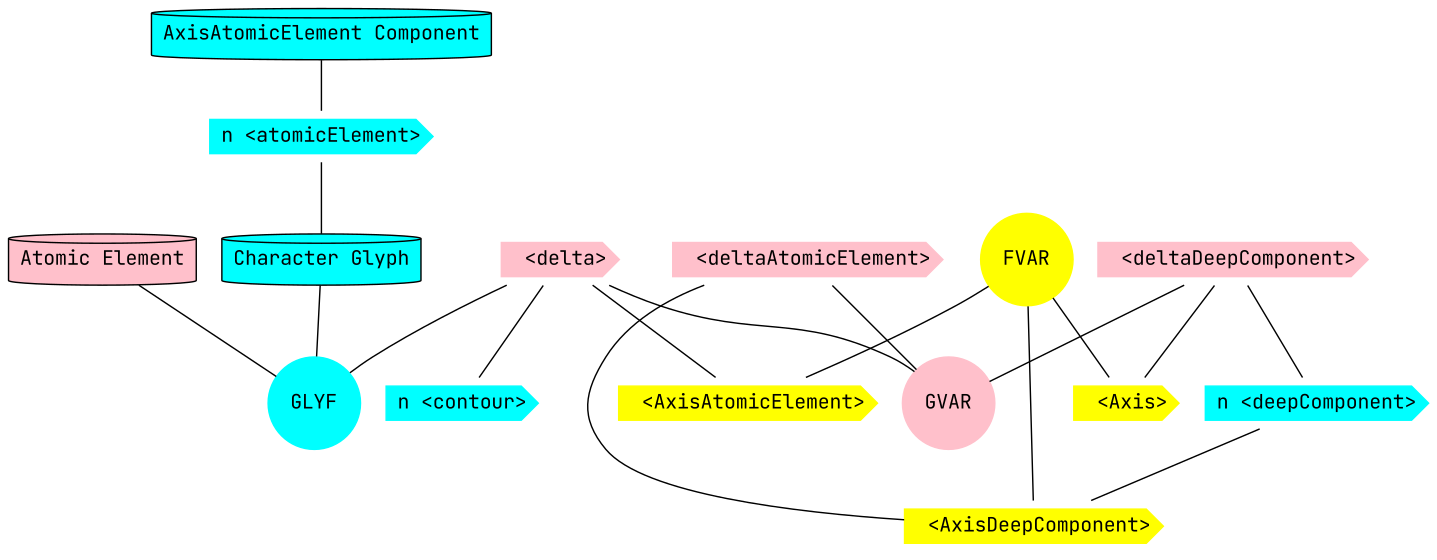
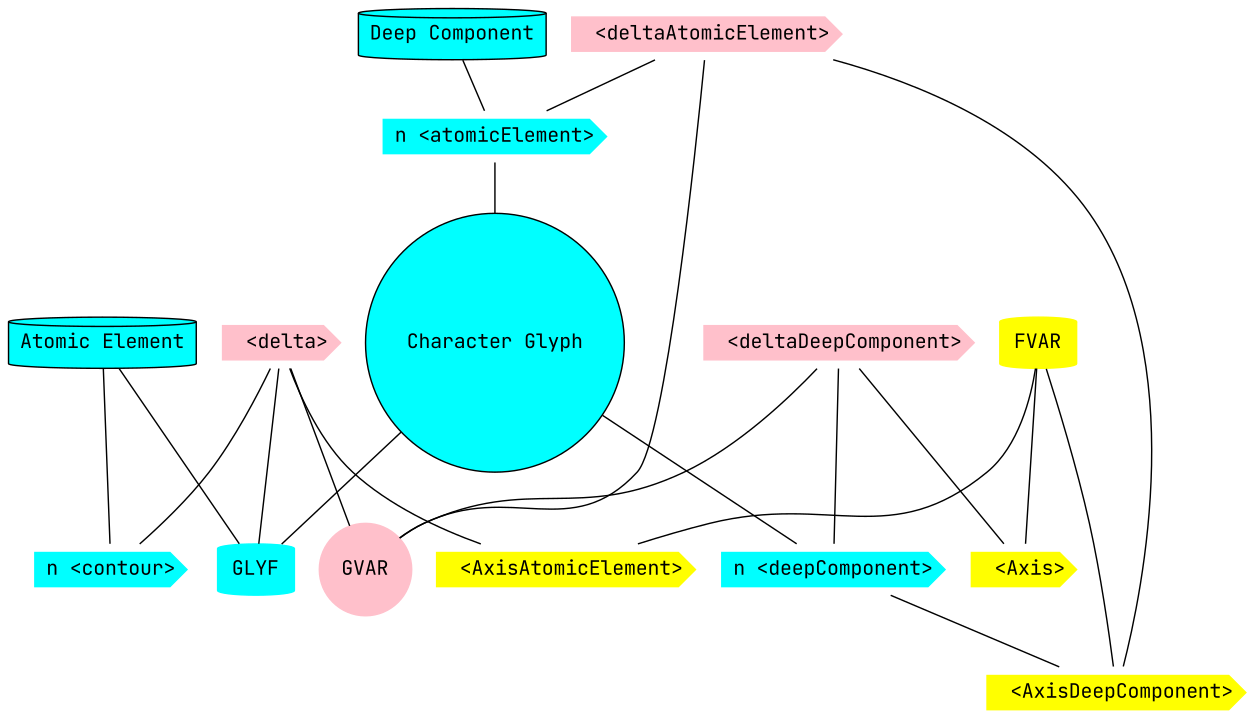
  graph {
    fontname="JetBrains Mono"
    rankdir=BL
    node [color=cyan fontname="JetBrains Mono" shape=cds style=filled]
    edge [fontname="JetBrains Mono"]
-   n1 [label=GLYF shape=circle]
+   n1 [label=GLYF shape=cylinder]
    n2 [color=pink label=GVAR shape=circle]
-   n3 [color=yellow label=FVAR shape=circle]
+   n3 [color=yellow label=FVAR shape=cylinder]
    n4 [color=yellow label=" <AxisAtomicElement>"]
    n5 [color=yellow label=" <AxisDeepComponent>"]
    n6 [color=yellow label=" <Axis>"]
-   n7 [color=black fillcolor=pink label="Atomic Element" shape=cylinder]
+   n7 [color=black fillcolor=cyan label="Atomic Element" shape=cylinder]
    n8 [label="n <contour>"]
-   n9 [color=black fillcolor=cyan label="AxisAtomicElement Component" shape=cylinder]
+   n9 [color=black fillcolor=cyan label="Deep Component" shape=cylinder]
    n10 [label="n <atomicElement>"]
-   n11 [color=black fillcolor=cyan label="Character Glyph" shape=cylinder]
+   n11 [color=black fillcolor=cyan label="Character Glyph" shape=circle]
    n12 [label="n <deepComponent>"]
    n13 [color=pink label=" <delta>"]
    n14 [color=pink label=" <deltaAtomicElement>"]
    n15 [color=pink label=" <deltaDeepComponent>"]
    n3 -- n4
    n3 -- n5
    n3 -- n6
    n7 -- n1
+   n7 -- n8
    n9 -- n10
    n10 -- n11
    n11 -- n1
+   n11 -- n12
    n12 -- n5
    n13 -- n1
    n13 -- n2
    n13 -- n4
    n13 -- n8
    n14 -- n2
    n14 -- n5
+   n14 -- n10
    n15 -- n2
    n15 -- n6
    n15 -- n12
  }
